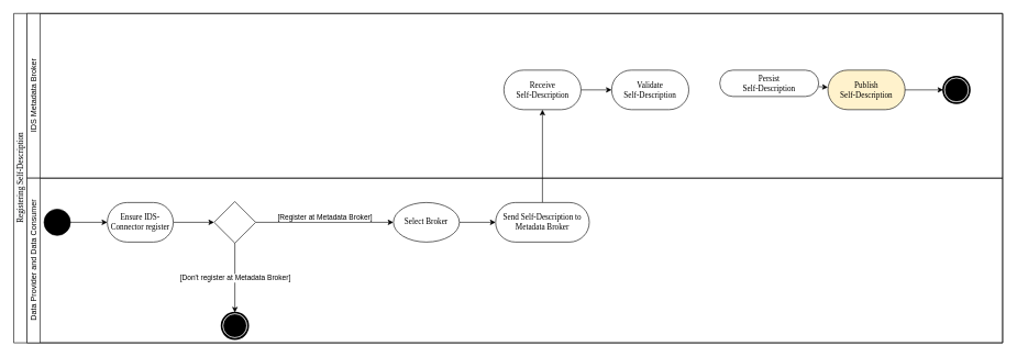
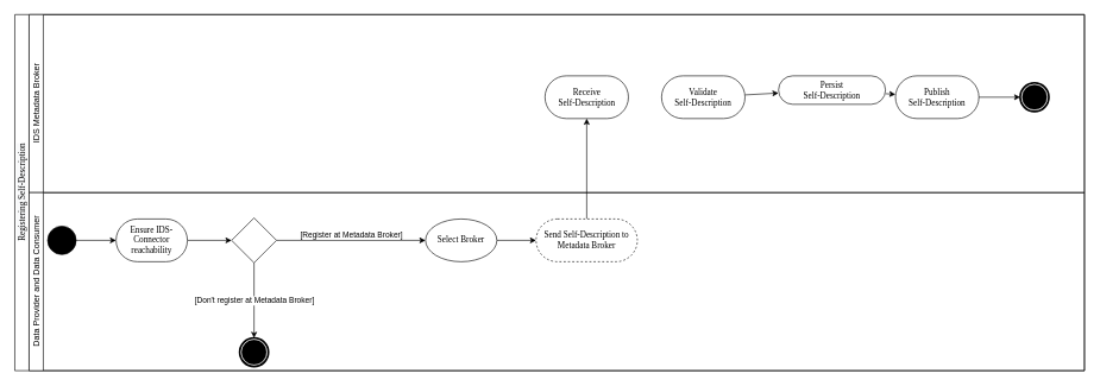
  <mxCell id="0" />
  <mxCell id="1" parent="0" />
  <mxCell id="2" value="&lt;span style=&quot;font-family: &amp;#34;verdana&amp;#34; ; background-color: rgb(248 , 249 , 250) ; font-weight: normal&quot;&gt;Registering Self-Description&lt;br&gt;&lt;/span&gt;" style="swimlane;html=1;childLayout=stackLayout;resizeParent=1;resizeParentMax=0;horizontal=0;startSize=20;horizontalStack=0;flipH=0;direction=east;" parent="1" vertex="1"><mxGeometry x="20" y="20" width="1500" height="500" as="geometry" /></mxCell>
  <mxCell id="3" value="" style="edgeStyle=orthogonalEdgeStyle;rounded=0;orthogonalLoop=1;jettySize=auto;html=1;dashed=1;endArrow=none;endFill=0;" parent="2" edge="1"><mxGeometry relative="1" as="geometry"><mxPoint x="180" y="90" as="sourcePoint" /><mxPoint x="180.034" y="90" as="targetPoint" /></mxGeometry></mxCell>
  <mxCell id="4" value="IDS Metadata Broker" style="swimlane;html=1;startSize=20;horizontal=0;fontStyle=0" parent="2" vertex="1"><mxGeometry x="20" width="1480" height="250" as="geometry" /></mxCell>
- <mxCell id="5" style="edgeStyle=none;rounded=0;orthogonalLoop=1;jettySize=auto;html=1;entryX=0;entryY=0.5;entryDx=0;entryDy=0;" parent="4" source="6" target="8" edge="1"><mxGeometry relative="1" as="geometry" /></mxCell>
  <mxCell id="6" value="Receive&lt;br&gt;Self-Description" style="rounded=1;whiteSpace=wrap;html=1;shadow=0;comic=0;labelBackgroundColor=none;strokeWidth=1;fontFamily=Verdana;fontSize=12;align=center;arcSize=50;" parent="4" vertex="1"><mxGeometry x="723.5" y="86" width="117" height="60" as="geometry" /></mxCell>
+ <mxCell id="7" value="" style="edgeStyle=none;rounded=0;orthogonalLoop=1;jettySize=auto;html=1;" parent="4" source="8" target="10" edge="1"><mxGeometry relative="1" as="geometry" /></mxCell>
  <mxCell id="8" value="Validate&lt;br&gt;Self-Description" style="rounded=1;whiteSpace=wrap;html=1;shadow=0;comic=0;labelBackgroundColor=none;strokeWidth=1;fontFamily=Verdana;fontSize=12;align=center;arcSize=50;" parent="4" vertex="1"><mxGeometry x="887" y="86" width="117" height="60" as="geometry" /></mxCell>
  <mxCell id="9" value="" style="edgeStyle=none;rounded=0;orthogonalLoop=1;jettySize=auto;html=1;" parent="4" source="10" target="11" edge="1"><mxGeometry relative="1" as="geometry" /></mxCell>
  <mxCell id="10" value="Persist&lt;br&gt;Self-Description" style="rounded=1;whiteSpace=wrap;html=1;shadow=0;comic=0;labelBackgroundColor=none;strokeWidth=1;fontFamily=Verdana;fontSize=12;align=center;arcSize=50;" parent="4" vertex="1"><mxGeometry x="1051" y="86" width="150" height="40" as="geometry" /></mxCell>
- <mxCell id="11" value="Publish &lt;br&gt;Self-Description" style="rounded=1;whiteSpace=wrap;html=1;shadow=0;comic=0;labelBackgroundColor=none;strokeWidth=1;fontFamily=Verdana;fontSize=12;align=center;arcSize=50;fillColor=#fff2cc;" parent="4" vertex="1"><mxGeometry x="1215" y="86" width="117" height="60" as="geometry" /></mxCell>
+ <mxCell id="11" value="Publish &lt;br&gt;Self-Description" style="rounded=1;whiteSpace=wrap;html=1;shadow=0;comic=0;labelBackgroundColor=none;strokeWidth=1;fontFamily=Verdana;fontSize=12;align=center;arcSize=50;" parent="4" vertex="1"><mxGeometry x="1215" y="86" width="117" height="60" as="geometry" /></mxCell>
  <mxCell id="12" value="" style="edgeStyle=none;rounded=0;orthogonalLoop=1;jettySize=auto;html=1;entryX=0;entryY=0.5;entryDx=0;entryDy=0;" parent="4" source="11" target="13" edge="1"><mxGeometry relative="1" as="geometry"><mxPoint x="1379" y="116" as="targetPoint" /></mxGeometry></mxCell>
  <mxCell id="13" value="" style="shape=mxgraph.bpmn.shape;html=1;verticalLabelPosition=bottom;labelBackgroundColor=#ffffff;verticalAlign=top;perimeter=ellipsePerimeter;outline=end;symbol=terminate;rounded=0;shadow=0;comic=0;strokeWidth=1;fontFamily=Verdana;fontSize=12;align=center;" parent="4" vertex="1"><mxGeometry x="1390" y="96" width="40" height="40" as="geometry" /></mxCell>
  <mxCell id="14" style="edgeStyle=orthogonalEdgeStyle;rounded=0;orthogonalLoop=1;jettySize=auto;html=1;entryX=0.5;entryY=1;entryDx=0;entryDy=0;" parent="2" source="26" target="6" edge="1"><mxGeometry relative="1" as="geometry" /></mxCell>
  <mxCell id="15" value="Data Provider and Data Consumer" style="swimlane;html=1;startSize=20;horizontal=0;fontStyle=0" parent="2" vertex="1"><mxGeometry x="20" y="250" width="1480" height="250" as="geometry" /></mxCell>
  <mxCell id="16" style="edgeStyle=orthogonalEdgeStyle;rounded=0;orthogonalLoop=1;jettySize=auto;html=1;" parent="15" source="17" target="19" edge="1"><mxGeometry relative="1" as="geometry" /></mxCell>
  <mxCell id="17" value="" style="ellipse;whiteSpace=wrap;html=1;rounded=0;shadow=0;comic=0;labelBackgroundColor=none;strokeWidth=1;fillColor=#000000;fontFamily=Verdana;fontSize=12;align=center;" parent="15" vertex="1"><mxGeometry x="26" y="47" width="40" height="40" as="geometry" /></mxCell>
  <mxCell id="18" style="edgeStyle=orthogonalEdgeStyle;rounded=0;orthogonalLoop=1;jettySize=auto;html=1;" parent="15" source="19" target="22" edge="1"><mxGeometry relative="1" as="geometry" /></mxCell>
- <mxCell id="19" value="Ensure IDS-Connector register&lt;br&gt;" style="rounded=1;whiteSpace=wrap;html=1;shadow=0;comic=0;labelBackgroundColor=none;strokeWidth=1;fontFamily=Verdana;fontSize=12;align=center;arcSize=50;" parent="15" vertex="1"><mxGeometry x="122" y="37" width="100" height="60" as="geometry" /></mxCell>
+ <mxCell id="19" value="Ensure IDS-Connector reachability&lt;br&gt;" style="rounded=1;whiteSpace=wrap;html=1;shadow=0;comic=0;labelBackgroundColor=none;strokeWidth=1;fontFamily=Verdana;fontSize=12;align=center;arcSize=50;" parent="15" vertex="1"><mxGeometry x="122" y="37" width="100" height="60" as="geometry" /></mxCell>
  <mxCell id="20" value="[Register at Metadata Broker]" style="edgeStyle=orthogonalEdgeStyle;rounded=0;orthogonalLoop=1;jettySize=auto;html=1;spacingTop=-17;" parent="15" source="22" target="24" edge="1"><mxGeometry relative="1" as="geometry" /></mxCell>
  <mxCell id="21" value="[Don't register at Metadata Broker]" style="edgeStyle=orthogonalEdgeStyle;rounded=0;orthogonalLoop=1;jettySize=auto;html=1;" parent="15" source="22" target="25" edge="1"><mxGeometry relative="1" as="geometry" /></mxCell>
  <mxCell id="22" value="" style="rhombus;whiteSpace=wrap;html=1;" parent="15" vertex="1"><mxGeometry x="284" y="35.5" width="63" height="63" as="geometry" /></mxCell>
  <mxCell id="23" style="edgeStyle=orthogonalEdgeStyle;rounded=0;orthogonalLoop=1;jettySize=auto;html=1;exitX=1;exitY=0.5;exitDx=0;exitDy=0;entryX=0;entryY=0.5;entryDx=0;entryDy=0;" parent="15" source="24" target="26" edge="1"><mxGeometry relative="1" as="geometry" /></mxCell>
  <mxCell id="24" value="Select Broker" style="ellipse;whiteSpace=wrap;html=1;shadow=0;comic=0;labelBackgroundColor=none;strokeWidth=1;fontFamily=Verdana;fontSize=12;align=center;arcSize=50;" parent="15" vertex="1"><mxGeometry x="556" y="37" width="100" height="60" as="geometry" /></mxCell>
  <mxCell id="25" value="" style="shape=mxgraph.bpmn.shape;html=1;verticalLabelPosition=bottom;labelBackgroundColor=#ffffff;verticalAlign=top;perimeter=ellipsePerimeter;outline=end;symbol=terminate;rounded=0;shadow=0;comic=0;strokeWidth=1;fontFamily=Verdana;fontSize=12;align=center;" parent="15" vertex="1"><mxGeometry x="295.5" y="204" width="40" height="40" as="geometry" /></mxCell>
- <mxCell id="26" value="Send Self-Description to Metadata Broker" style="rounded=1;whiteSpace=wrap;html=1;shadow=0;comic=0;labelBackgroundColor=none;strokeWidth=1;fontFamily=Verdana;fontSize=12;align=center;arcSize=50;" parent="15" vertex="1"><mxGeometry x="711" y="37" width="142" height="60" as="geometry" /></mxCell>
+ <mxCell id="26" value="Send Self-Description to Metadata Broker" style="rounded=1;whiteSpace=wrap;html=1;shadow=0;comic=0;labelBackgroundColor=none;strokeWidth=1;fontFamily=Verdana;fontSize=12;align=center;arcSize=50;dashed=1;" parent="15" vertex="1"><mxGeometry x="711" y="37" width="142" height="60" as="geometry" /></mxCell>
